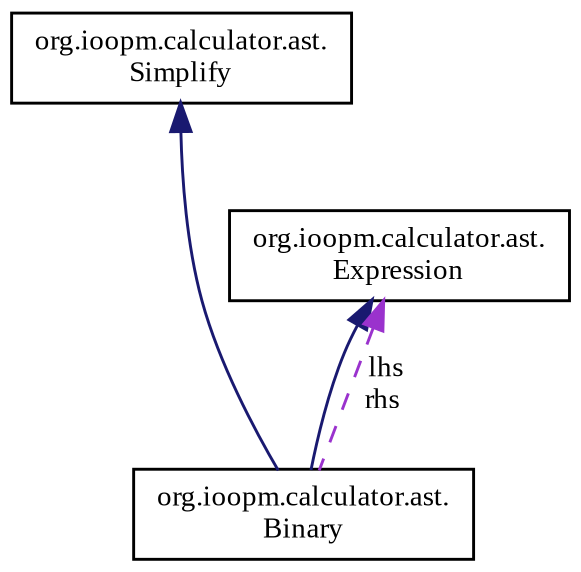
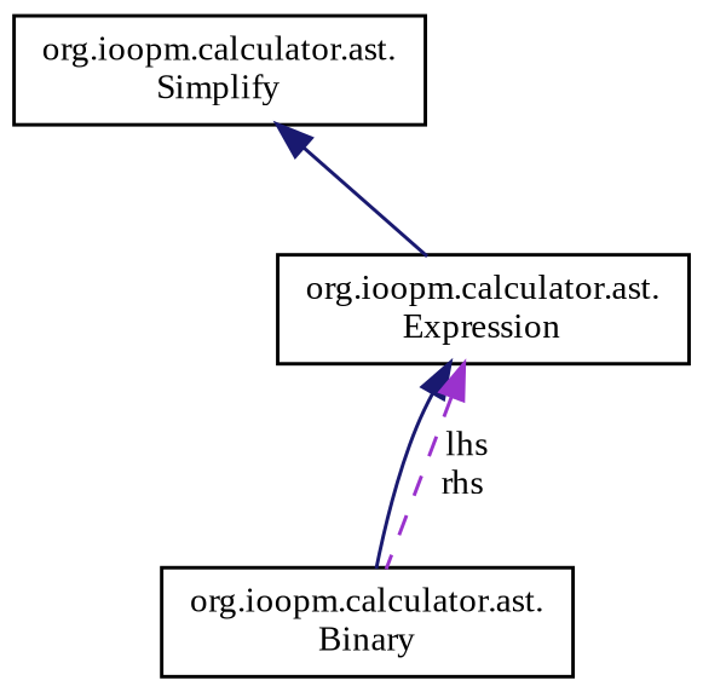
  digraph {
    fontname="Liberation Serif"
    node [color=black fillcolor=white fontname="Liberation Serif" fontsize=10 shape=record style=filled]
    edge [color=midnightblue dir=back fontname="Liberation Serif" fontsize=10 labelfontname=Helvetica labelfontsize=10 style=solid]
    n1 [height=0.2 label="org.ioopm.calculator.ast.\lBinary" width=0.4]
    n2 [height=0.2 label="org.ioopm.calculator.ast.\lExpression" width=0.4]
    n3 [height=0.2 label="org.ioopm.calculator.ast.\lSimplify" width=0.4]
    n2 -> n1
    n2 -> n1 [color=darkorchid3 label=" lhs\nrhs" style=dashed]
-   n3 -> n1
+   n3 -> n2
  }
